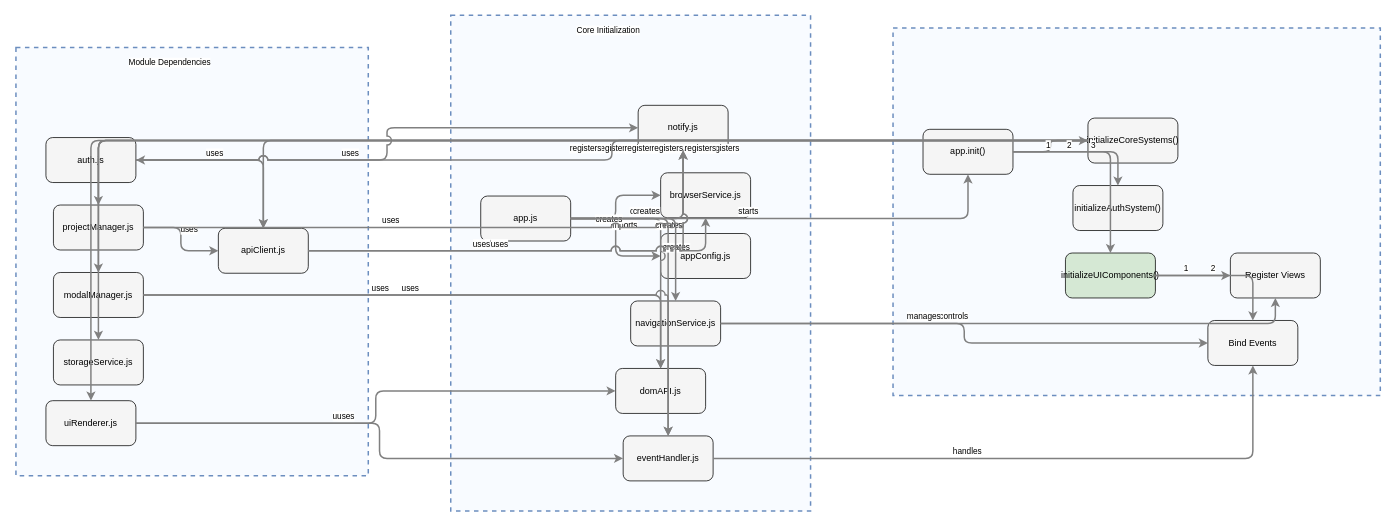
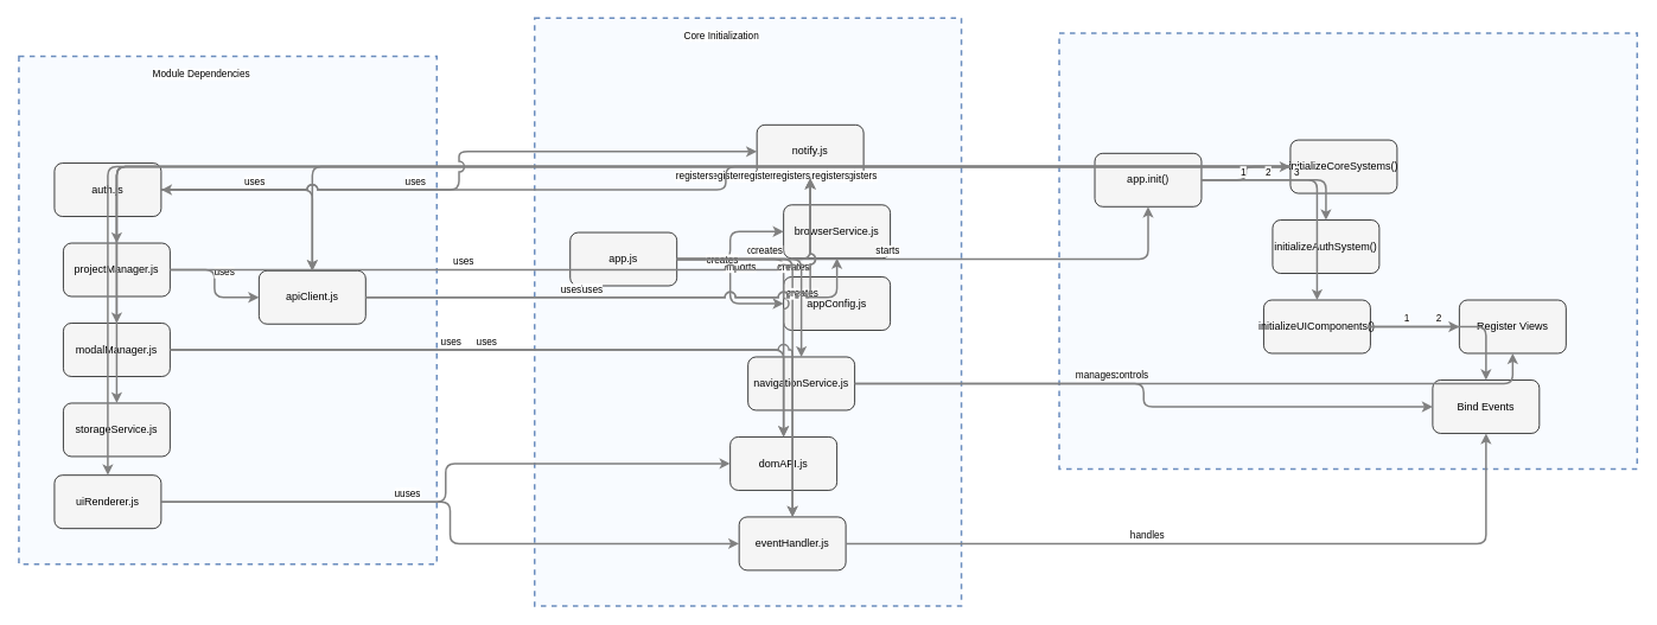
  <mxCell id="0" />
  <mxCell id="1" parent="0" />
  <mxCell id="2" value="" style="html=1;whiteSpace=wrap;container=1;fillColor=#dae8fc;strokeColor=#6c8ebf;dashed=1;fillOpacity=20;strokeWidth=2;containerType=none;recursiveResize=0;movable=1;resizable=1;autosize=0;dropTarget=0" vertex="1" parent="1"><mxGeometry x="1190" y="37" width="650" height="490" as="geometry" /></mxCell>
  <mxCell id="3" value="" style="html=1;whiteSpace=wrap;container=1;fillColor=#dae8fc;strokeColor=#6c8ebf;dashed=1;fillOpacity=20;strokeWidth=2;containerType=none;recursiveResize=0;movable=1;resizable=1;autosize=0;dropTarget=0" vertex="1" parent="1"><mxGeometry x="20" y="63" width="470" height="571" as="geometry" /></mxCell>
  <mxCell id="4" value="Module Dependencies" style="edgeLabel;html=1;align=center;verticalAlign=middle;resizable=0;labelBackgroundColor=white;spacing=5" vertex="1" parent="1"><mxGeometry x="28" y="71" width="394" height="24" as="geometry" /></mxCell>
  <mxCell id="5" value="" style="html=1;whiteSpace=wrap;container=1;fillColor=#dae8fc;strokeColor=#6c8ebf;dashed=1;fillOpacity=20;strokeWidth=2;containerType=none;recursiveResize=0;movable=1;resizable=1;autosize=0;dropTarget=0" vertex="1" parent="1"><mxGeometry x="600" y="20" width="480" height="661" as="geometry" /></mxCell>
  <mxCell id="6" value="Core Initialization" style="edgeLabel;html=1;align=center;verticalAlign=middle;resizable=0;labelBackgroundColor=white;spacing=5" vertex="1" parent="1"><mxGeometry x="608" y="28" width="404" height="24" as="geometry" /></mxCell>
  <mxCell id="7" value="app.js" style="rounded=1;whiteSpace=wrap;html=1;fillColor=#f5f5f5" vertex="1" parent="5"><mxGeometry x="40" y="241" width="120" height="60" as="geometry" /></mxCell>
  <mxCell id="8" value="appConfig.js" style="rounded=1;whiteSpace=wrap;html=1;fillColor=#f5f5f5" vertex="1" parent="5"><mxGeometry x="280" y="291" width="120" height="60" as="geometry" /></mxCell>
  <mxCell id="9" value="domAPI.js" style="rounded=1;whiteSpace=wrap;html=1;fillColor=#f5f5f5" vertex="1" parent="5"><mxGeometry x="220" y="471" width="120" height="60" as="geometry" /></mxCell>
  <mxCell id="10" value="browserService.js" style="rounded=1;whiteSpace=wrap;html=1;fillColor=#f5f5f5" vertex="1" parent="5"><mxGeometry x="280" y="210" width="120" height="60" as="geometry" /></mxCell>
  <mxCell id="11" value="notify.js" style="rounded=1;whiteSpace=wrap;html=1;fillColor=#f5f5f5" vertex="1" parent="5"><mxGeometry x="250" y="120" width="120" height="60" as="geometry" /></mxCell>
  <mxCell id="12" value="eventHandler.js" style="rounded=1;whiteSpace=wrap;html=1;fillColor=#f5f5f5" vertex="1" parent="5"><mxGeometry x="230" y="561" width="120" height="60" as="geometry" /></mxCell>
  <mxCell id="13" value="navigationService.js" style="rounded=1;whiteSpace=wrap;html=1;fillColor=#f5f5f5" vertex="1" parent="5"><mxGeometry x="240" y="381" width="120" height="60" as="geometry" /></mxCell>
  <mxCell id="14" value="apiClient.js" style="rounded=1;whiteSpace=wrap;html=1;fillColor=#f5f5f5" vertex="1" parent="3"><mxGeometry x="270" y="241" width="120" height="60" as="geometry" /></mxCell>
  <mxCell id="15" value="storageService.js" style="rounded=1;whiteSpace=wrap;html=1;fillColor=#f5f5f5" vertex="1" parent="3"><mxGeometry x="50" y="390" width="120" height="60" as="geometry" /></mxCell>
  <mxCell id="16" value="modalManager.js" style="rounded=1;whiteSpace=wrap;html=1;fillColor=#f5f5f5" vertex="1" parent="3"><mxGeometry x="50" y="300" width="120" height="60" as="geometry" /></mxCell>
  <mxCell id="17" value="projectManager.js" style="rounded=1;whiteSpace=wrap;html=1;fillColor=#f5f5f5" vertex="1" parent="3"><mxGeometry x="50" y="210" width="120" height="60" as="geometry" /></mxCell>
  <mxCell id="18" value="auth.js" style="rounded=1;whiteSpace=wrap;html=1;fillColor=#f5f5f5" vertex="1" parent="3"><mxGeometry x="40" y="120" width="120" height="60" as="geometry" /></mxCell>
  <mxCell id="19" value="uiRenderer.js" style="rounded=1;whiteSpace=wrap;html=1;fillColor=#f5f5f5" vertex="1" parent="3"><mxGeometry x="40" y="471" width="120" height="60" as="geometry" /></mxCell>
  <mxCell id="20" value="app.init()" style="rounded=1;whiteSpace=wrap;html=1;fillColor=#f5f5f5" vertex="1" parent="2"><mxGeometry x="40" y="135" width="120" height="60" as="geometry" /></mxCell>
  <mxCell id="21" value="initializeCoreSystems()" style="rounded=1;whiteSpace=wrap;html=1;fillColor=#f5f5f5" vertex="1" parent="2"><mxGeometry x="260" y="120" width="120" height="60" as="geometry" /></mxCell>
  <mxCell id="22" value="initializeAuthSystem()" style="rounded=1;whiteSpace=wrap;html=1;fillColor=#f5f5f5" vertex="1" parent="2"><mxGeometry x="240" y="210" width="120" height="60" as="geometry" /></mxCell>
- <mxCell id="23" value="initializeUIComponents()" style="rounded=1;whiteSpace=wrap;html=1;fillColor=#d5e8d4;" vertex="1" parent="2"><mxGeometry x="230" y="300" width="120" height="60" as="geometry" /></mxCell>
+ <mxCell id="23" value="initializeUIComponents()" style="rounded=1;whiteSpace=wrap;html=1;fillColor=#f5f5f5" vertex="1" parent="2"><mxGeometry x="230" y="300" width="120" height="60" as="geometry" /></mxCell>
  <mxCell id="24" value="Register Views" style="rounded=1;whiteSpace=wrap;html=1;fillColor=#f5f5f5" vertex="1" parent="2"><mxGeometry x="450" y="300" width="120" height="60" as="geometry" /></mxCell>
  <mxCell id="25" value="Bind Events" style="rounded=1;whiteSpace=wrap;html=1;fillColor=#f5f5f5" vertex="1" parent="2"><mxGeometry x="420" y="390" width="120" height="60" as="geometry" /></mxCell>
  <mxCell id="26" style="edgeStyle=orthogonalEdgeStyle;rounded=1;orthogonalLoop=1;jettySize=auto;html=1;strokeColor=#808080;strokeWidth=2;jumpStyle=arc;jumpSize=10;spacing=15;labelBackgroundColor=white;labelBorderColor=none" edge="1" parent="1" source="7" target="8"><mxGeometry relative="1" as="geometry" /></mxCell>
  <mxCell id="27" value="imports" style="edgeLabel;html=1;align=center;verticalAlign=middle;resizable=0;points=[];" vertex="1" connectable="0" parent="26"><mxGeometry x="-0.2" y="10" relative="1" as="geometry"><mxPoint as="offset" /></mxGeometry></mxCell>
  <mxCell id="28" style="edgeStyle=orthogonalEdgeStyle;rounded=1;orthogonalLoop=1;jettySize=auto;html=1;strokeColor=#808080;strokeWidth=2;jumpStyle=arc;jumpSize=10;spacing=15;labelBackgroundColor=white;labelBorderColor=none" edge="1" parent="1" source="7" target="9"><mxGeometry relative="1" as="geometry" /></mxCell>
  <mxCell id="29" value="creates" style="edgeLabel;html=1;align=center;verticalAlign=middle;resizable=0;points=[];" vertex="1" connectable="0" parent="28"><mxGeometry x="-0.2" y="10" relative="1" as="geometry"><mxPoint as="offset" /></mxGeometry></mxCell>
  <mxCell id="30" style="edgeStyle=orthogonalEdgeStyle;rounded=1;orthogonalLoop=1;jettySize=auto;html=1;strokeColor=#808080;strokeWidth=2;jumpStyle=arc;jumpSize=10;spacing=15;labelBackgroundColor=white;labelBorderColor=none" edge="1" parent="1" source="7" target="10"><mxGeometry relative="1" as="geometry" /></mxCell>
  <mxCell id="31" value="creates" style="edgeLabel;html=1;align=center;verticalAlign=middle;resizable=0;points=[];" vertex="1" connectable="0" parent="30"><mxGeometry x="-0.2" y="10" relative="1" as="geometry"><mxPoint as="offset" /></mxGeometry></mxCell>
  <mxCell id="32" style="edgeStyle=orthogonalEdgeStyle;rounded=1;orthogonalLoop=1;jettySize=auto;html=1;strokeColor=#808080;strokeWidth=2;jumpStyle=arc;jumpSize=10;spacing=15;labelBackgroundColor=white;labelBorderColor=none" edge="1" parent="1" source="7" target="11"><mxGeometry relative="1" as="geometry" /></mxCell>
  <mxCell id="33" value="creates" style="edgeLabel;html=1;align=center;verticalAlign=middle;resizable=0;points=[];" vertex="1" connectable="0" parent="32"><mxGeometry x="-0.2" y="10" relative="1" as="geometry"><mxPoint as="offset" /></mxGeometry></mxCell>
  <mxCell id="34" style="edgeStyle=orthogonalEdgeStyle;rounded=1;orthogonalLoop=1;jettySize=auto;html=1;strokeColor=#808080;strokeWidth=2;jumpStyle=arc;jumpSize=10;spacing=15;labelBackgroundColor=white;labelBorderColor=none" edge="1" parent="1" source="7" target="12"><mxGeometry relative="1" as="geometry" /></mxCell>
  <mxCell id="35" value="creates" style="edgeLabel;html=1;align=center;verticalAlign=middle;resizable=0;points=[];" vertex="1" connectable="0" parent="34"><mxGeometry x="-0.2" y="10" relative="1" as="geometry"><mxPoint as="offset" /></mxGeometry></mxCell>
  <mxCell id="36" style="edgeStyle=orthogonalEdgeStyle;rounded=1;orthogonalLoop=1;jettySize=auto;html=1;strokeColor=#808080;strokeWidth=2;jumpStyle=arc;jumpSize=10;spacing=15;labelBackgroundColor=white;labelBorderColor=none" edge="1" parent="1" source="7" target="13"><mxGeometry relative="1" as="geometry" /></mxCell>
  <mxCell id="37" value="creates" style="edgeLabel;html=1;align=center;verticalAlign=middle;resizable=0;points=[];" vertex="1" connectable="0" parent="36"><mxGeometry x="-0.2" y="10" relative="1" as="geometry"><mxPoint as="offset" /></mxGeometry></mxCell>
  <mxCell id="38" style="edgeStyle=orthogonalEdgeStyle;rounded=1;orthogonalLoop=1;jettySize=auto;html=1;strokeColor=#808080;strokeWidth=2;jumpStyle=arc;jumpSize=10;spacing=15;labelBackgroundColor=white;labelBorderColor=none" edge="1" parent="1" source="21" target="14"><mxGeometry relative="1" as="geometry" /></mxCell>
  <mxCell id="39" value="registers" style="edgeLabel;html=1;align=center;verticalAlign=middle;resizable=0;points=[];" vertex="1" connectable="0" parent="38"><mxGeometry x="-0.2" y="10" relative="1" as="geometry"><mxPoint as="offset" /></mxGeometry></mxCell>
  <mxCell id="40" style="edgeStyle=orthogonalEdgeStyle;rounded=1;orthogonalLoop=1;jettySize=auto;html=1;strokeColor=#808080;strokeWidth=2;jumpStyle=arc;jumpSize=10;spacing=15;labelBackgroundColor=white;labelBorderColor=none" edge="1" parent="1" source="21" target="15"><mxGeometry relative="1" as="geometry" /></mxCell>
  <mxCell id="41" value="registers" style="edgeLabel;html=1;align=center;verticalAlign=middle;resizable=0;points=[];" vertex="1" connectable="0" parent="40"><mxGeometry x="-0.2" y="10" relative="1" as="geometry"><mxPoint as="offset" /></mxGeometry></mxCell>
  <mxCell id="42" style="edgeStyle=orthogonalEdgeStyle;rounded=1;orthogonalLoop=1;jettySize=auto;html=1;strokeColor=#808080;strokeWidth=2;jumpStyle=arc;jumpSize=10;spacing=15;labelBackgroundColor=white;labelBorderColor=none" edge="1" parent="1" source="21" target="16"><mxGeometry relative="1" as="geometry" /></mxCell>
  <mxCell id="43" value="registers" style="edgeLabel;html=1;align=center;verticalAlign=middle;resizable=0;points=[];" vertex="1" connectable="0" parent="42"><mxGeometry x="-0.2" y="10" relative="1" as="geometry"><mxPoint as="offset" /></mxGeometry></mxCell>
  <mxCell id="44" style="edgeStyle=orthogonalEdgeStyle;rounded=1;orthogonalLoop=1;jettySize=auto;html=1;strokeColor=#808080;strokeWidth=2;jumpStyle=arc;jumpSize=10;spacing=15;labelBackgroundColor=white;labelBorderColor=none" edge="1" parent="1" source="21" target="17"><mxGeometry relative="1" as="geometry" /></mxCell>
  <mxCell id="45" value="registers" style="edgeLabel;html=1;align=center;verticalAlign=middle;resizable=0;points=[];" vertex="1" connectable="0" parent="44"><mxGeometry x="-0.2" y="10" relative="1" as="geometry"><mxPoint as="offset" /></mxGeometry></mxCell>
  <mxCell id="46" style="edgeStyle=orthogonalEdgeStyle;rounded=1;orthogonalLoop=1;jettySize=auto;html=1;strokeColor=#808080;strokeWidth=2;jumpStyle=arc;jumpSize=10;spacing=15;labelBackgroundColor=white;labelBorderColor=none" edge="1" parent="1" source="21" target="18"><mxGeometry relative="1" as="geometry" /></mxCell>
  <mxCell id="47" value="registers" style="edgeLabel;html=1;align=center;verticalAlign=middle;resizable=0;points=[];" vertex="1" connectable="0" parent="46"><mxGeometry x="-0.2" y="10" relative="1" as="geometry"><mxPoint as="offset" /></mxGeometry></mxCell>
  <mxCell id="48" style="edgeStyle=orthogonalEdgeStyle;rounded=1;orthogonalLoop=1;jettySize=auto;html=1;strokeColor=#808080;strokeWidth=2;jumpStyle=arc;jumpSize=10;spacing=15;labelBackgroundColor=white;labelBorderColor=none" edge="1" parent="1" source="21" target="19"><mxGeometry relative="1" as="geometry" /></mxCell>
  <mxCell id="49" value="registers" style="edgeLabel;html=1;align=center;verticalAlign=middle;resizable=0;points=[];" vertex="1" connectable="0" parent="48"><mxGeometry x="-0.2" y="10" relative="1" as="geometry"><mxPoint as="offset" /></mxGeometry></mxCell>
  <mxCell id="50" style="edgeStyle=orthogonalEdgeStyle;rounded=1;orthogonalLoop=1;jettySize=auto;html=1;strokeColor=#808080;strokeWidth=2;jumpStyle=arc;jumpSize=10;spacing=15;labelBackgroundColor=white;labelBorderColor=none" edge="1" parent="1" source="7" target="20"><mxGeometry relative="1" as="geometry" /></mxCell>
  <mxCell id="51" value="starts" style="edgeLabel;html=1;align=center;verticalAlign=middle;resizable=0;points=[];" vertex="1" connectable="0" parent="50"><mxGeometry x="-0.2" y="10" relative="1" as="geometry"><mxPoint as="offset" /></mxGeometry></mxCell>
  <mxCell id="52" style="edgeStyle=orthogonalEdgeStyle;rounded=1;orthogonalLoop=1;jettySize=auto;html=1;strokeColor=#808080;strokeWidth=2;jumpStyle=arc;jumpSize=10;spacing=15;labelBackgroundColor=white;labelBorderColor=none" edge="1" parent="1" source="20" target="21"><mxGeometry relative="1" as="geometry" /></mxCell>
  <mxCell id="53" value="1" style="edgeLabel;html=1;align=center;verticalAlign=middle;resizable=0;points=[];" vertex="1" connectable="0" parent="52"><mxGeometry x="-0.2" y="10" relative="1" as="geometry"><mxPoint as="offset" /></mxGeometry></mxCell>
  <mxCell id="54" style="edgeStyle=orthogonalEdgeStyle;rounded=1;orthogonalLoop=1;jettySize=auto;html=1;strokeColor=#808080;strokeWidth=2;jumpStyle=arc;jumpSize=10;spacing=15;labelBackgroundColor=white;labelBorderColor=none" edge="1" parent="1" source="20" target="22"><mxGeometry relative="1" as="geometry" /></mxCell>
  <mxCell id="55" value="2" style="edgeLabel;html=1;align=center;verticalAlign=middle;resizable=0;points=[];" vertex="1" connectable="0" parent="54"><mxGeometry x="-0.2" y="10" relative="1" as="geometry"><mxPoint as="offset" /></mxGeometry></mxCell>
  <mxCell id="56" style="edgeStyle=orthogonalEdgeStyle;rounded=1;orthogonalLoop=1;jettySize=auto;html=1;strokeColor=#808080;strokeWidth=2;jumpStyle=arc;jumpSize=10;spacing=15;labelBackgroundColor=white;labelBorderColor=none" edge="1" parent="1" source="20" target="23"><mxGeometry relative="1" as="geometry" /></mxCell>
  <mxCell id="57" value="3" style="edgeLabel;html=1;align=center;verticalAlign=middle;resizable=0;points=[];" vertex="1" connectable="0" parent="56"><mxGeometry x="-0.2" y="10" relative="1" as="geometry"><mxPoint as="offset" /></mxGeometry></mxCell>
  <mxCell id="58" style="edgeStyle=orthogonalEdgeStyle;rounded=1;orthogonalLoop=1;jettySize=auto;html=1;strokeColor=#808080;strokeWidth=2;jumpStyle=arc;jumpSize=10;spacing=15;labelBackgroundColor=white;labelBorderColor=none" edge="1" parent="1" source="23" target="24"><mxGeometry relative="1" as="geometry" /></mxCell>
  <mxCell id="59" value="1" style="edgeLabel;html=1;align=center;verticalAlign=middle;resizable=0;points=[];" vertex="1" connectable="0" parent="58"><mxGeometry x="-0.2" y="10" relative="1" as="geometry"><mxPoint as="offset" /></mxGeometry></mxCell>
  <mxCell id="60" style="edgeStyle=orthogonalEdgeStyle;rounded=1;orthogonalLoop=1;jettySize=auto;html=1;strokeColor=#808080;strokeWidth=2;jumpStyle=arc;jumpSize=10;spacing=15;labelBackgroundColor=white;labelBorderColor=none" edge="1" parent="1" source="23" target="25"><mxGeometry relative="1" as="geometry" /></mxCell>
  <mxCell id="61" value="2" style="edgeLabel;html=1;align=center;verticalAlign=middle;resizable=0;points=[];" vertex="1" connectable="0" parent="60"><mxGeometry x="-0.2" y="10" relative="1" as="geometry"><mxPoint as="offset" /></mxGeometry></mxCell>
  <mxCell id="62" style="edgeStyle=orthogonalEdgeStyle;rounded=1;orthogonalLoop=1;jettySize=auto;html=1;strokeColor=#808080;strokeWidth=2;jumpStyle=arc;jumpSize=10;spacing=15;labelBackgroundColor=white;labelBorderColor=none" edge="1" parent="1" source="14" target="11"><mxGeometry relative="1" as="geometry" /></mxCell>
  <mxCell id="63" value="uses" style="edgeLabel;html=1;align=center;verticalAlign=middle;resizable=0;points=[];" vertex="1" connectable="0" parent="62"><mxGeometry x="-0.2" y="10" relative="1" as="geometry"><mxPoint as="offset" /></mxGeometry></mxCell>
  <mxCell id="64" style="edgeStyle=orthogonalEdgeStyle;rounded=1;orthogonalLoop=1;jettySize=auto;html=1;strokeColor=#808080;strokeWidth=2;jumpStyle=arc;jumpSize=10;spacing=15;labelBackgroundColor=white;labelBorderColor=none" edge="1" parent="1" source="14" target="10"><mxGeometry relative="1" as="geometry" /></mxCell>
  <mxCell id="65" value="uses" style="edgeLabel;html=1;align=center;verticalAlign=middle;resizable=0;points=[];" vertex="1" connectable="0" parent="64"><mxGeometry x="-0.2" y="10" relative="1" as="geometry"><mxPoint as="offset" /></mxGeometry></mxCell>
  <mxCell id="66" style="edgeStyle=orthogonalEdgeStyle;rounded=1;orthogonalLoop=1;jettySize=auto;html=1;strokeColor=#808080;strokeWidth=2;jumpStyle=arc;jumpSize=10;spacing=15;labelBackgroundColor=white;labelBorderColor=none" edge="1" parent="1" source="18" target="14"><mxGeometry relative="1" as="geometry" /></mxCell>
  <mxCell id="67" value="uses" style="edgeLabel;html=1;align=center;verticalAlign=middle;resizable=0;points=[];" vertex="1" connectable="0" parent="66"><mxGeometry x="-0.2" y="10" relative="1" as="geometry"><mxPoint as="offset" /></mxGeometry></mxCell>
  <mxCell id="68" style="edgeStyle=orthogonalEdgeStyle;rounded=1;orthogonalLoop=1;jettySize=auto;html=1;strokeColor=#808080;strokeWidth=2;jumpStyle=arc;jumpSize=10;spacing=15;labelBackgroundColor=white;labelBorderColor=none" edge="1" parent="1" source="18" target="11"><mxGeometry relative="1" as="geometry" /></mxCell>
  <mxCell id="69" value="uses" style="edgeLabel;html=1;align=center;verticalAlign=middle;resizable=0;points=[];" vertex="1" connectable="0" parent="68"><mxGeometry x="-0.2" y="10" relative="1" as="geometry"><mxPoint as="offset" /></mxGeometry></mxCell>
  <mxCell id="70" style="edgeStyle=orthogonalEdgeStyle;rounded=1;orthogonalLoop=1;jettySize=auto;html=1;strokeColor=#808080;strokeWidth=2;jumpStyle=arc;jumpSize=10;spacing=15;labelBackgroundColor=white;labelBorderColor=none" edge="1" parent="1" source="17" target="14"><mxGeometry relative="1" as="geometry" /></mxCell>
  <mxCell id="71" value="uses" style="edgeLabel;html=1;align=center;verticalAlign=middle;resizable=0;points=[];" vertex="1" connectable="0" parent="70"><mxGeometry x="-0.2" y="10" relative="1" as="geometry"><mxPoint as="offset" /></mxGeometry></mxCell>
  <mxCell id="72" style="edgeStyle=orthogonalEdgeStyle;rounded=1;orthogonalLoop=1;jettySize=auto;html=1;strokeColor=#808080;strokeWidth=2;jumpStyle=arc;jumpSize=10;spacing=15;labelBackgroundColor=white;labelBorderColor=none" edge="1" parent="1" source="17" target="11"><mxGeometry relative="1" as="geometry" /></mxCell>
  <mxCell id="73" value="uses" style="edgeLabel;html=1;align=center;verticalAlign=middle;resizable=0;points=[];" vertex="1" connectable="0" parent="72"><mxGeometry x="-0.2" y="10" relative="1" as="geometry"><mxPoint as="offset" /></mxGeometry></mxCell>
  <mxCell id="74" style="edgeStyle=orthogonalEdgeStyle;rounded=1;orthogonalLoop=1;jettySize=auto;html=1;strokeColor=#808080;strokeWidth=2;jumpStyle=arc;jumpSize=10;spacing=15;labelBackgroundColor=white;labelBorderColor=none" edge="1" parent="1" source="16" target="9"><mxGeometry relative="1" as="geometry" /></mxCell>
  <mxCell id="75" value="uses" style="edgeLabel;html=1;align=center;verticalAlign=middle;resizable=0;points=[];" vertex="1" connectable="0" parent="74"><mxGeometry x="-0.2" y="10" relative="1" as="geometry"><mxPoint as="offset" /></mxGeometry></mxCell>
  <mxCell id="76" style="edgeStyle=orthogonalEdgeStyle;rounded=1;orthogonalLoop=1;jettySize=auto;html=1;strokeColor=#808080;strokeWidth=2;jumpStyle=arc;jumpSize=10;spacing=15;labelBackgroundColor=white;labelBorderColor=none" edge="1" parent="1" source="16" target="12"><mxGeometry relative="1" as="geometry" /></mxCell>
  <mxCell id="77" value="uses" style="edgeLabel;html=1;align=center;verticalAlign=middle;resizable=0;points=[];" vertex="1" connectable="0" parent="76"><mxGeometry x="-0.2" y="10" relative="1" as="geometry"><mxPoint as="offset" /></mxGeometry></mxCell>
  <mxCell id="78" style="edgeStyle=orthogonalEdgeStyle;rounded=1;orthogonalLoop=1;jettySize=auto;html=1;strokeColor=#808080;strokeWidth=2;jumpStyle=arc;jumpSize=10;spacing=15;labelBackgroundColor=white;labelBorderColor=none" edge="1" parent="1" source="19" target="9"><mxGeometry relative="1" as="geometry" /></mxCell>
  <mxCell id="79" value="uses" style="edgeLabel;html=1;align=center;verticalAlign=middle;resizable=0;points=[];" vertex="1" connectable="0" parent="78"><mxGeometry x="-0.2" y="10" relative="1" as="geometry"><mxPoint as="offset" /></mxGeometry></mxCell>
  <mxCell id="80" style="edgeStyle=orthogonalEdgeStyle;rounded=1;orthogonalLoop=1;jettySize=auto;html=1;strokeColor=#808080;strokeWidth=2;jumpStyle=arc;jumpSize=10;spacing=15;labelBackgroundColor=white;labelBorderColor=none" edge="1" parent="1" source="19" target="12"><mxGeometry relative="1" as="geometry" /></mxCell>
  <mxCell id="81" value="uses" style="edgeLabel;html=1;align=center;verticalAlign=middle;resizable=0;points=[];" vertex="1" connectable="0" parent="80"><mxGeometry x="-0.2" y="10" relative="1" as="geometry"><mxPoint as="offset" /></mxGeometry></mxCell>
  <mxCell id="82" style="edgeStyle=orthogonalEdgeStyle;rounded=1;orthogonalLoop=1;jettySize=auto;html=1;strokeColor=#808080;strokeWidth=2;jumpStyle=arc;jumpSize=10;spacing=15;labelBackgroundColor=white;labelBorderColor=none" edge="1" parent="1" source="13" target="24"><mxGeometry relative="1" as="geometry" /></mxCell>
  <mxCell id="83" value="controls" style="edgeLabel;html=1;align=center;verticalAlign=middle;resizable=0;points=[];" vertex="1" connectable="0" parent="82"><mxGeometry x="-0.2" y="10" relative="1" as="geometry"><mxPoint as="offset" /></mxGeometry></mxCell>
  <mxCell id="84" style="edgeStyle=orthogonalEdgeStyle;rounded=1;orthogonalLoop=1;jettySize=auto;html=1;strokeColor=#808080;strokeWidth=2;jumpStyle=arc;jumpSize=10;spacing=15;labelBackgroundColor=white;labelBorderColor=none" edge="1" parent="1" source="13" target="25"><mxGeometry relative="1" as="geometry" /></mxCell>
  <mxCell id="85" value="manages" style="edgeLabel;html=1;align=center;verticalAlign=middle;resizable=0;points=[];" vertex="1" connectable="0" parent="84"><mxGeometry x="-0.2" y="10" relative="1" as="geometry"><mxPoint as="offset" /></mxGeometry></mxCell>
  <mxCell id="86" style="edgeStyle=orthogonalEdgeStyle;rounded=1;orthogonalLoop=1;jettySize=auto;html=1;strokeColor=#808080;strokeWidth=2;jumpStyle=arc;jumpSize=10;spacing=15;labelBackgroundColor=white;labelBorderColor=none" edge="1" parent="1" source="12" target="25"><mxGeometry relative="1" as="geometry" /></mxCell>
  <mxCell id="87" value="handles" style="edgeLabel;html=1;align=center;verticalAlign=middle;resizable=0;points=[];" vertex="1" connectable="0" parent="86"><mxGeometry x="-0.2" y="10" relative="1" as="geometry"><mxPoint as="offset" /></mxGeometry></mxCell>
